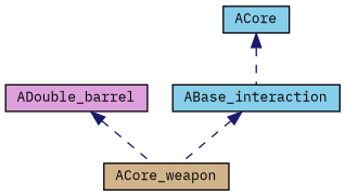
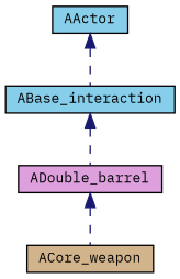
  digraph {
    fontname="IBM Plex Mono"
    node [color=black fillcolor=skyblue fontname="IBM Plex Mono" fontsize=10 shape=record style=filled]
    edge [color=midnightblue dir=back fontname="IBM Plex Mono" fontsize=10 labelfontname=Helvetica labelfontsize=10 style=dashed]
    n1 [fillcolor=plum fontcolor=black height=0.2 label=ADouble_barrel width=0.4]
    n2 [fillcolor=tan height=0.2 label=ACore_weapon width=0.4]
    n3 [height=0.2 label=ABase_interaction width=0.4]
-   n4 [height=0.2 label=ACore width=0.4]
+   n4 [height=0.2 label=AActor width=0.4]
    n1 -> n2
-   n3 -> n2
+   n3 -> n1
    n4 -> n3
  }
